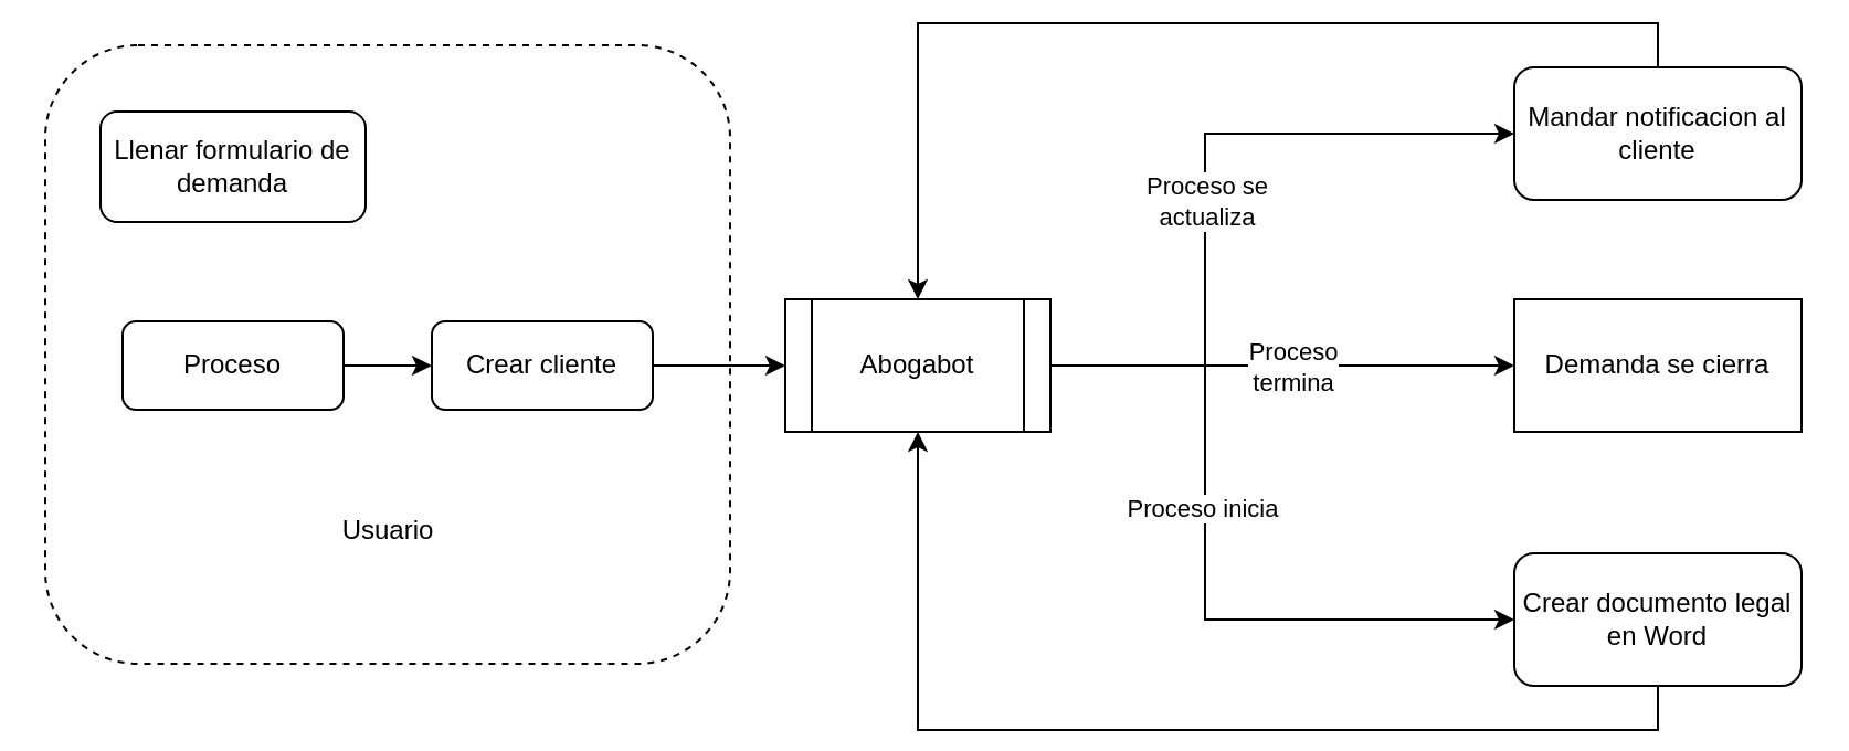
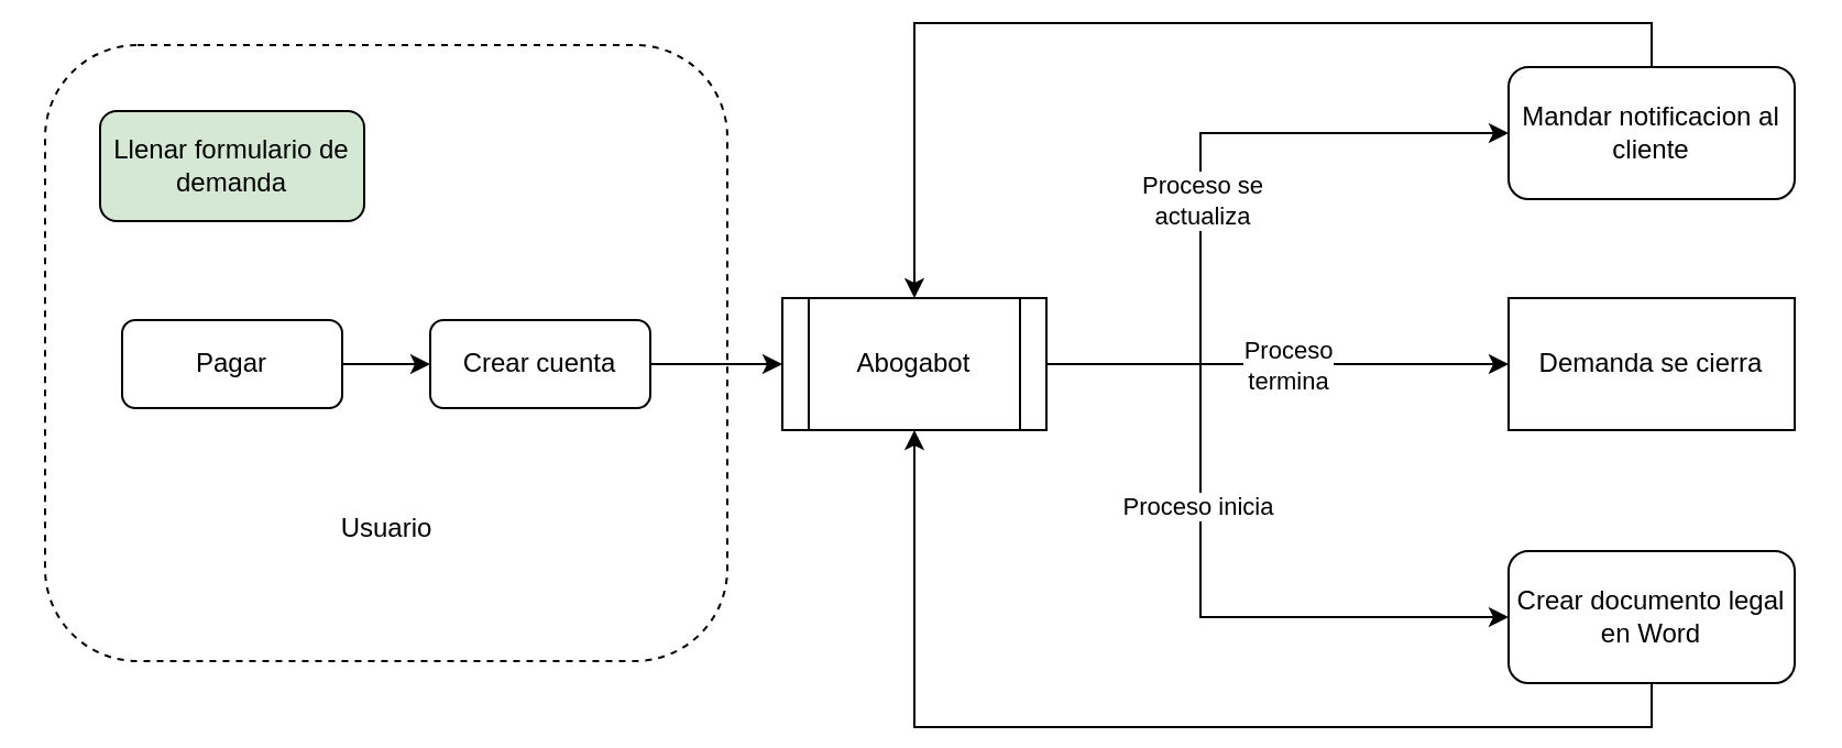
  <mxCell id="0" />
  <mxCell id="1" parent="0" />
  <mxCell id="2" style="edgeStyle=orthogonalEdgeStyle;rounded=0;orthogonalLoop=1;jettySize=auto;html=1;exitX=1;exitY=0.5;exitDx=0;exitDy=0;entryX=0;entryY=0.5;entryDx=0;entryDy=0;" edge="1" parent="1" source="8" target="16"><mxGeometry relative="1" as="geometry" /></mxCell>
  <mxCell id="3" value="Proceso &lt;br&gt;termina" style="edgeLabel;html=1;align=center;verticalAlign=middle;resizable=0;points=[];" vertex="1" connectable="0" parent="2"><mxGeometry x="0.194" relative="1" as="geometry"><mxPoint x="-16" as="offset" /></mxGeometry></mxCell>
  <mxCell id="4" style="edgeStyle=orthogonalEdgeStyle;rounded=0;orthogonalLoop=1;jettySize=auto;html=1;entryX=0;entryY=0.5;entryDx=0;entryDy=0;exitX=1;exitY=0.5;exitDx=0;exitDy=0;" edge="1" parent="1" source="8" target="11"><mxGeometry relative="1" as="geometry"><Array as="points"><mxPoint x="545" y="165" /><mxPoint x="545" y="60" /></Array></mxGeometry></mxCell>
  <mxCell id="5" value="Proceso se &lt;br&gt;actualiza" style="edgeLabel;html=1;align=center;verticalAlign=middle;resizable=0;points=[];" vertex="1" connectable="0" parent="4"><mxGeometry x="0.108" y="1" relative="1" as="geometry"><mxPoint y="31" as="offset" /></mxGeometry></mxCell>
  <mxCell id="6" style="edgeStyle=orthogonalEdgeStyle;rounded=0;orthogonalLoop=1;jettySize=auto;html=1;exitX=1;exitY=0.5;exitDx=0;exitDy=0;entryX=0;entryY=0.5;entryDx=0;entryDy=0;" edge="1" parent="1" source="8" target="20"><mxGeometry relative="1" as="geometry"><Array as="points"><mxPoint x="545" y="165" /><mxPoint x="545" y="280" /></Array></mxGeometry></mxCell>
  <mxCell id="7" value="Proceso inicia" style="edgeLabel;html=1;align=center;verticalAlign=middle;resizable=0;points=[];" vertex="1" connectable="0" parent="6"><mxGeometry x="-0.136" y="-2" relative="1" as="geometry"><mxPoint y="-6" as="offset" /></mxGeometry></mxCell>
  <mxCell id="8" value="Abogabot" style="shape=process;whiteSpace=wrap;html=1;backgroundOutline=1;" vertex="1" parent="1"><mxGeometry x="355" y="135" width="120" height="60" as="geometry" /></mxCell>
- <mxCell id="9" value="Llenar formulario de demanda" style="rounded=1;whiteSpace=wrap;html=1;" vertex="1" parent="1"><mxGeometry x="45" y="50" width="120" height="50" as="geometry" /></mxCell>
+ <mxCell id="9" value="Llenar formulario de demanda" style="rounded=1;whiteSpace=wrap;html=1;fillColor=#d5e8d4;" vertex="1" parent="1"><mxGeometry x="45" y="50" width="120" height="50" as="geometry" /></mxCell>
  <mxCell id="10" style="edgeStyle=orthogonalEdgeStyle;rounded=0;orthogonalLoop=1;jettySize=auto;html=1;exitX=0.5;exitY=0;exitDx=0;exitDy=0;" edge="1" parent="1" source="11" target="8"><mxGeometry relative="1" as="geometry" /></mxCell>
  <mxCell id="11" value="Mandar notificacion al cliente" style="rounded=1;whiteSpace=wrap;html=1;" vertex="1" parent="1"><mxGeometry x="685" width="130" height="60" as="geometry" y="30" /></mxCell>
  <mxCell id="12" value="" style="edgeStyle=orthogonalEdgeStyle;rounded=0;orthogonalLoop=1;jettySize=auto;html=1;" edge="1" parent="1" source="13" target="15"><mxGeometry relative="1" as="geometry" /></mxCell>
- <mxCell id="13" value="Proceso" style="rounded=1;whiteSpace=wrap;html=1;" vertex="1" parent="1"><mxGeometry x="55" y="145" width="100" height="40" as="geometry" /></mxCell>
+ <mxCell id="13" value="Pagar" style="rounded=1;whiteSpace=wrap;html=1;" vertex="1" parent="1"><mxGeometry x="55" y="145" width="100" height="40" as="geometry" /></mxCell>
  <mxCell id="14" value="" style="edgeStyle=orthogonalEdgeStyle;rounded=0;orthogonalLoop=1;jettySize=auto;html=1;" edge="1" parent="1" source="15" target="8"><mxGeometry relative="1" as="geometry" /></mxCell>
- <mxCell id="15" value="Crear cliente" style="rounded=1;whiteSpace=wrap;html=1;" vertex="1" parent="1"><mxGeometry x="195" y="145" width="100" height="40" as="geometry" /></mxCell>
+ <mxCell id="15" value="Crear cuenta" style="rounded=1;whiteSpace=wrap;html=1;" vertex="1" parent="1"><mxGeometry x="195" y="145" width="100" height="40" as="geometry" /></mxCell>
  <mxCell id="16" value="Demanda se cierra" style="whiteSpace=wrap;html=1;rounded=0;" vertex="1" parent="1"><mxGeometry x="685" y="135" width="130" height="60" as="geometry" /></mxCell>
  <mxCell id="17" value="" style="rounded=1;whiteSpace=wrap;html=1;fillColor=none;dashed=1;" vertex="1" parent="1"><mxGeometry x="20" y="20" width="310" height="280" as="geometry" /></mxCell>
  <mxCell id="18" value="Usuario" style="text;html=1;align=center;verticalAlign=middle;resizable=0;points=[];autosize=1;strokeColor=none;fillColor=none;" vertex="1" parent="1"><mxGeometry x="145" y="230" width="60" height="20" as="geometry" /></mxCell>
  <mxCell id="19" style="edgeStyle=orthogonalEdgeStyle;rounded=0;orthogonalLoop=1;jettySize=auto;html=1;exitX=0.5;exitY=1;exitDx=0;exitDy=0;" edge="1" parent="1" source="20" target="8"><mxGeometry relative="1" as="geometry"><mxPoint x="750" y="320" as="sourcePoint" /></mxGeometry></mxCell>
  <mxCell id="20" value="Crear documento legal en Word" style="rounded=1;whiteSpace=wrap;html=1;" vertex="1" parent="1"><mxGeometry x="685" y="250" width="130" height="60" as="geometry" /></mxCell>
